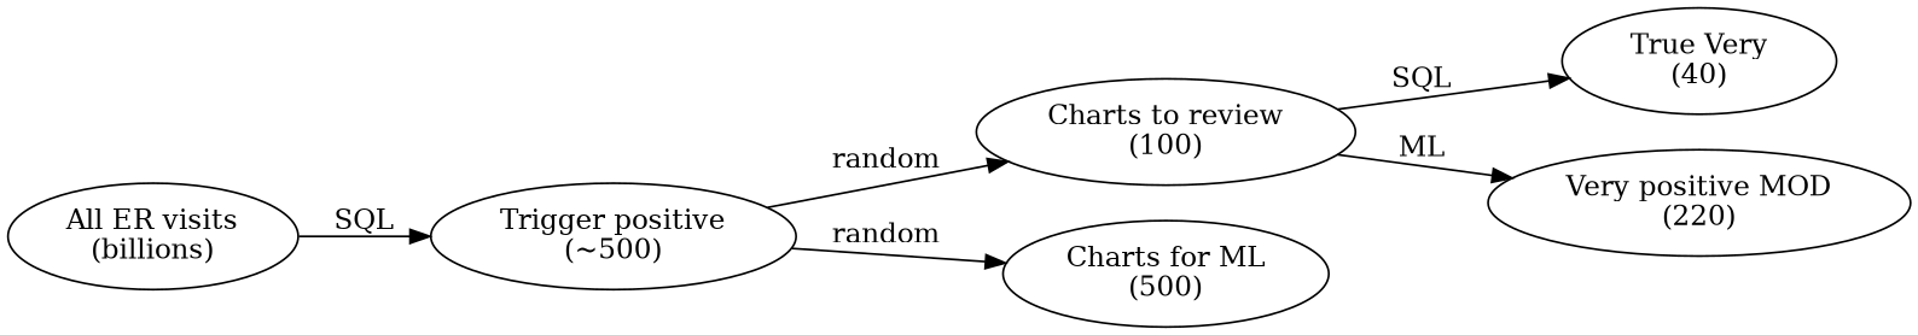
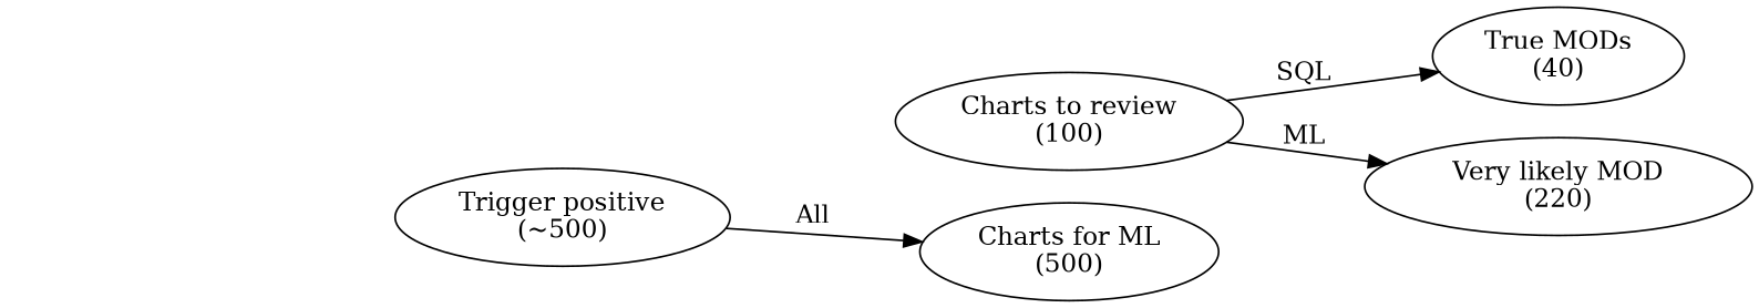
  digraph {
    rankdir=LR
-   n1 [label="All ER visits\n(billions)"]
    n2 [label="Trigger positive\n(~500)"]
    n3 [label="Charts to review\n(100)"]
    n4 [label="Charts for ML\n(500)"]
-   n5 [label="True Very\n(40)"]
-   n6 [label="Very positive MOD\n(220)"]
-   n1 -> n2 [label=SQL]
-   n2 -> n3 [label=random]
-   n2 -> n4 [label=random]
+   n5 [label="True MODs\n(40)"]
+   n6 [label="Very likely MOD\n(220)"]
+   n2 -> n4 [label=All]
    n3 -> n5 [label=SQL]
    n3 -> n6 [label=ML]
  }
